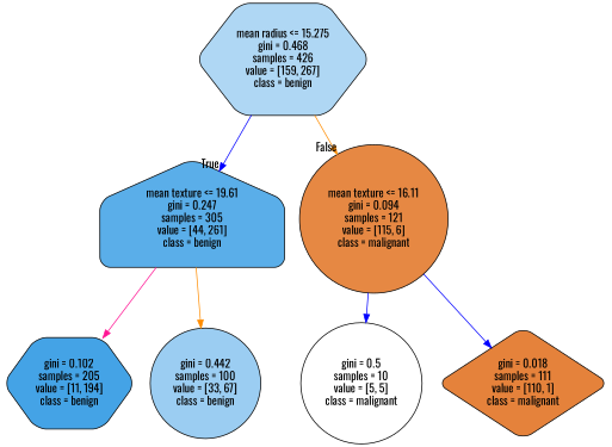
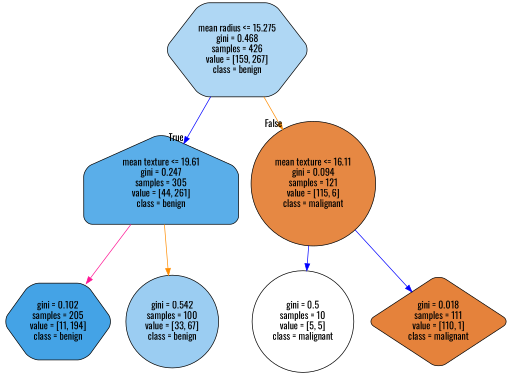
  digraph {
    fontname=Oswald
    node [color=black fontname=Oswald shape=circle style="filled, rounded"]
    edge [fontname=Oswald color=blue]
    n1 [fillcolor="#afd7f4" label="mean radius <= 15.275\ngini = 0.468\nsamples = 426\nvalue = [159, 267]\nclass = benign" shape=hexagon]
    n2 [fillcolor="#5aaee9" label="mean texture <= 19.61\ngini = 0.247\nsamples = 305\nvalue = [44, 261]\nclass = benign" shape=house]
    n3 [fillcolor="#e68843" label="mean texture <= 16.11\ngini = 0.094\nsamples = 121\nvalue = [115, 6]\nclass = malignant"]
    n4 [fillcolor="#44a3e6" label="gini = 0.102\nsamples = 205\nvalue = [11, 194]\nclass = benign" shape=hexagon]
-   n5 [fillcolor="#9bcdf2" label="gini = 0.442\nsamples = 100\nvalue = [33, 67]\nclass = benign"]
+   n5 [fillcolor="#9bcdf2" label="gini = 0.542\nsamples = 100\nvalue = [33, 67]\nclass = benign"]
    n6 [fillcolor="#ffffff" label="gini = 0.5\nsamples = 10\nvalue = [5, 5]\nclass = malignant"]
    n7 [fillcolor="#e5823b" label="gini = 0.018\nsamples = 111\nvalue = [110, 1]\nclass = malignant" shape=diamond]
    n1 -> n2 [headlabel=True labelangle=45 labeldistance=2.5]
    n1 -> n3 [headlabel=False labelangle=-45 labeldistance=2.5 color=darkorange]
    n2 -> n4 [color=deeppink]
    n2 -> n5 [color=darkorange]
    n3 -> n6
    n3 -> n7
  }
